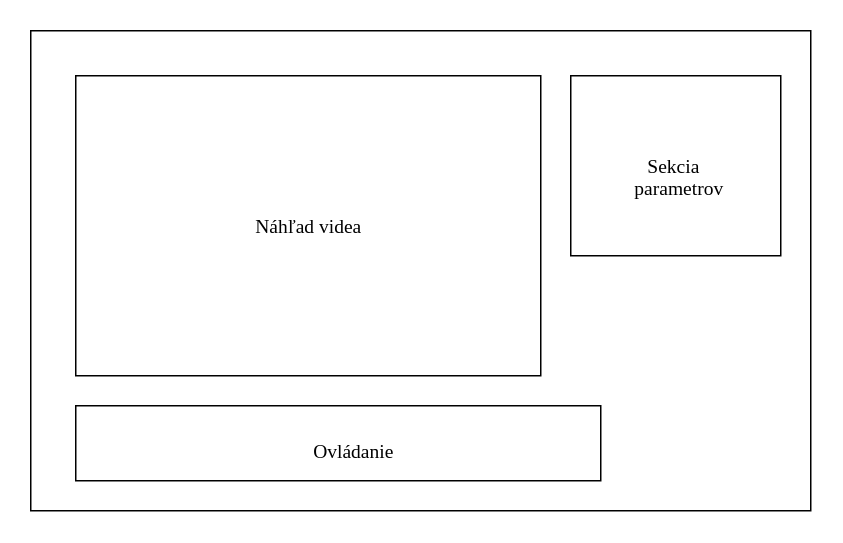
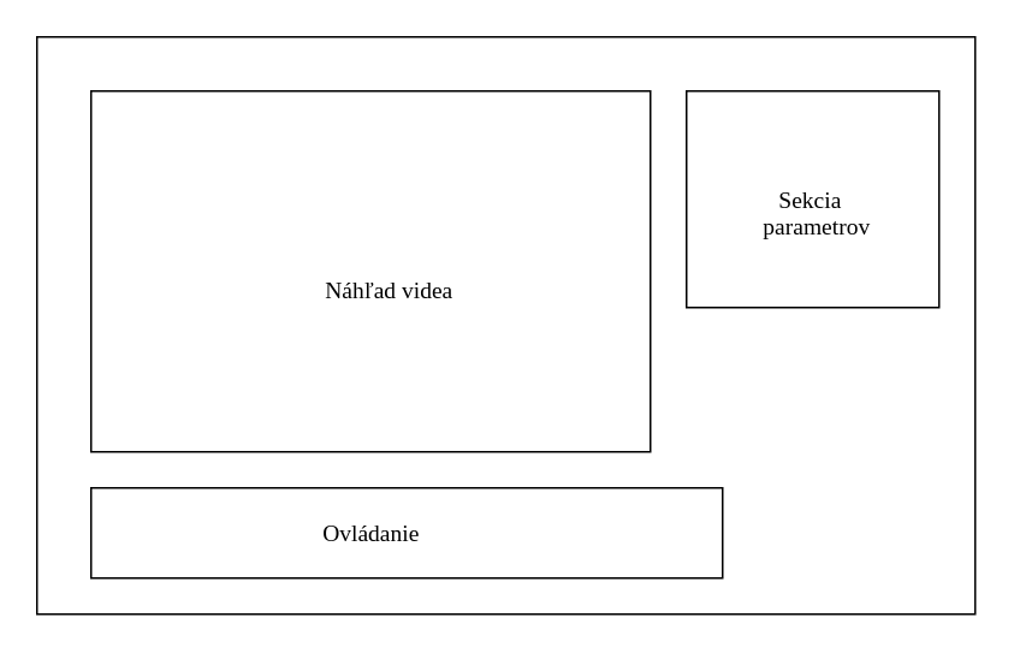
  <mxCell id="0" />
  <mxCell id="1" parent="0" />
  <mxCell id="2" value="" style="rounded=0;whiteSpace=wrap;html=1;" parent="1" vertex="1"><mxGeometry x="20" y="20" width="520" height="320" as="geometry" /></mxCell>
  <mxCell id="3" value="" style="rounded=0;whiteSpace=wrap;html=1;" parent="1" vertex="1"><mxGeometry x="50" y="50" width="310" height="200" as="geometry" /></mxCell>
- <mxCell id="4" value="&lt;font face=&quot;computer modern&quot;&gt;&lt;span style=&quot;font-size: 13px;&quot;&gt;Náhľad videa&lt;/span&gt;&lt;/font&gt;" style="text;html=1;align=center;verticalAlign=middle;resizable=0;points=[];autosize=1;strokeColor=none;fillColor=none;" parent="1" vertex="1"><mxGeometry x="160" y="135" width="90" height="30" as="geometry" /></mxCell>
+ <mxCell id="4" value="&lt;font face=&quot;computer modern&quot;&gt;&lt;span style=&quot;font-size: 13px;&quot;&gt;Náhľad videa&lt;/span&gt;&lt;/font&gt;" style="text;html=1;align=center;verticalAlign=middle;resizable=0;points=[];autosize=1;strokeColor=none;fillColor=none;" parent="1" vertex="1"><mxGeometry x="170" y="145" width="90" height="30" as="geometry" /></mxCell>
  <mxCell id="5" value="" style="rounded=0;whiteSpace=wrap;html=1;" parent="1" vertex="1"><mxGeometry x="50" y="270" width="350" height="50" as="geometry" /></mxCell>
- <mxCell id="6" value="&lt;font style=&quot;font-size: 13px;&quot; face=&quot;computer modern&quot;&gt;Ovládanie&lt;/font&gt;" style="text;html=1;align=center;verticalAlign=middle;resizable=0;points=[];autosize=1;strokeColor=none;fillColor=none;" parent="1" vertex="1"><mxGeometry x="195" y="285" width="80" height="30" as="geometry" /></mxCell>
+ <mxCell id="6" value="&lt;font style=&quot;font-size: 13px;&quot; face=&quot;computer modern&quot;&gt;Ovládanie&lt;/font&gt;" style="text;html=1;align=center;verticalAlign=middle;resizable=0;points=[];autosize=1;strokeColor=none;fillColor=none;" parent="1" vertex="1"><mxGeometry x="165" y="280" width="80" height="30" as="geometry" /></mxCell>
  <mxCell id="7" value="" style="rounded=0;whiteSpace=wrap;html=1;" parent="1" vertex="1"><mxGeometry x="380" y="50" width="140" height="120" as="geometry" /></mxCell>
  <mxCell id="8" value="&lt;font style=&quot;font-size: 13px;&quot; face=&quot;computer modern&quot;&gt;Sekcia&amp;nbsp;&lt;br&gt;&lt;/font&gt;" style="text;html=1;align=center;verticalAlign=middle;resizable=0;points=[];autosize=1;strokeColor=none;fillColor=none;" parent="1" vertex="1"><mxGeometry x="420" y="95" width="60" height="30" as="geometry" /></mxCell>
  <mxCell id="9" value="&lt;font style=&quot;font-size: 13px;&quot; face=&quot;computer modern&quot;&gt;parametrov&lt;br&gt;&lt;/font&gt;" style="text;html=1;align=center;verticalAlign=middle;resizable=0;points=[];autosize=1;strokeColor=none;fillColor=none;" vertex="1" parent="1"><mxGeometry x="412" y="110" width="80" height="30" as="geometry" /></mxCell>
